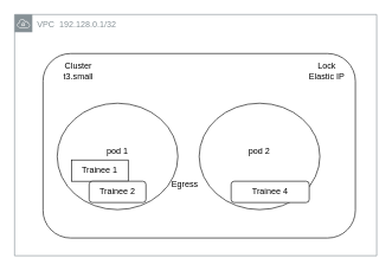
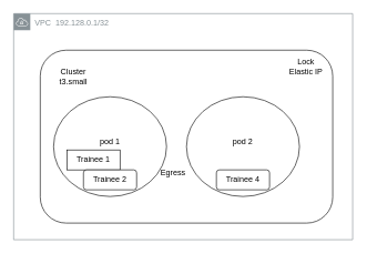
  <mxCell id="0" />
  <mxCell id="1" parent="0" />
  <mxCell id="2" value="VPC&amp;nbsp; 192.128.0.1/32" style="sketch=0;outlineConnect=0;gradientColor=none;html=1;whiteSpace=wrap;fontSize=12;fontStyle=0;shape=mxgraph.aws4.group;grIcon=mxgraph.aws4.group_vpc;strokeColor=#879196;fillColor=none;verticalAlign=top;align=left;spacingLeft=30;fontColor=#879196;dashed=0;" vertex="1" parent="1"><mxGeometry x="20" y="20" width="510" height="340" as="geometry" /></mxCell>
  <mxCell id="3" value="" style="rounded=1;whiteSpace=wrap;html=1;" vertex="1" parent="1"><mxGeometry x="60" y="75" width="440" height="260" as="geometry" /></mxCell>
- <mxCell id="4" value="Cluster t3.small" style="text;html=1;align=center;verticalAlign=middle;whiteSpace=wrap;rounded=0;" vertex="1" parent="1"><mxGeometry x="80" y="85" width="60" height="30" as="geometry" /></mxCell>
+ <mxCell id="4" value="Cluster t3.small" style="text;html=1;align=center;verticalAlign=middle;whiteSpace=wrap;rounded=0;" vertex="1" parent="1"><mxGeometry x="80" y="100" width="60" height="30" as="geometry" /></mxCell>
  <mxCell id="5" value="pod 1&lt;div&gt;&lt;br&gt;&lt;/div&gt;" style="ellipse;whiteSpace=wrap;html=1;" vertex="1" parent="1"><mxGeometry x="80" y="145" width="170" height="150" as="geometry" /></mxCell>
  <mxCell id="6" value="Trainee 1" style="whiteSpace=wrap;html=1;rounded=0;" vertex="1" parent="1"><mxGeometry x="100" y="225" width="80" height="30" as="geometry" /></mxCell>
  <mxCell id="7" value="Trainee 2" style="rounded=1;whiteSpace=wrap;html=1;" vertex="1" parent="1"><mxGeometry x="125" y="255" width="80" height="30" as="geometry" /></mxCell>
  <mxCell id="8" value="pod 2&lt;div&gt;&lt;br&gt;&lt;/div&gt;" style="ellipse;whiteSpace=wrap;html=1;" vertex="1" parent="1"><mxGeometry x="280" y="145" width="170" height="150" as="geometry" /></mxCell>
- <mxCell id="9" value="Trainee 4" style="rounded=1;whiteSpace=wrap;html=1;" vertex="1" parent="1"><mxGeometry x="325" y="255" width="110" height="30" as="geometry" /></mxCell>
+ <mxCell id="9" value="Trainee 4" style="rounded=1;whiteSpace=wrap;html=1;" vertex="1" parent="1"><mxGeometry x="325" y="255" width="80" height="30" as="geometry" /></mxCell>
  <mxCell id="10" value="Egress" style="text;html=1;align=center;verticalAlign=middle;whiteSpace=wrap;rounded=0;" vertex="1" parent="1"><mxGeometry x="230" y="245" width="60" height="30" as="geometry" /></mxCell>
  <mxCell id="11" value="Lock Elastic IP" style="text;html=1;align=center;verticalAlign=middle;whiteSpace=wrap;rounded=0;" vertex="1" parent="1"><mxGeometry x="430" y="85" width="60" height="30" as="geometry" /></mxCell>
